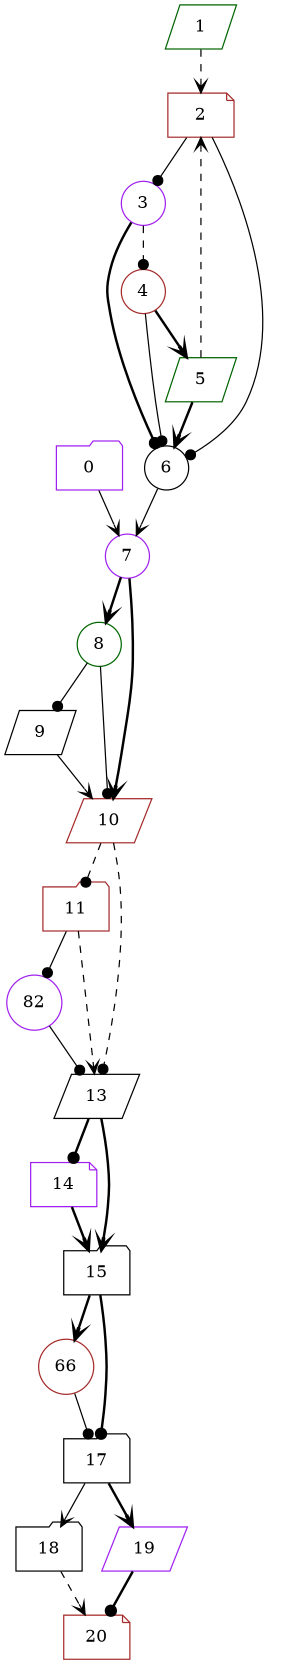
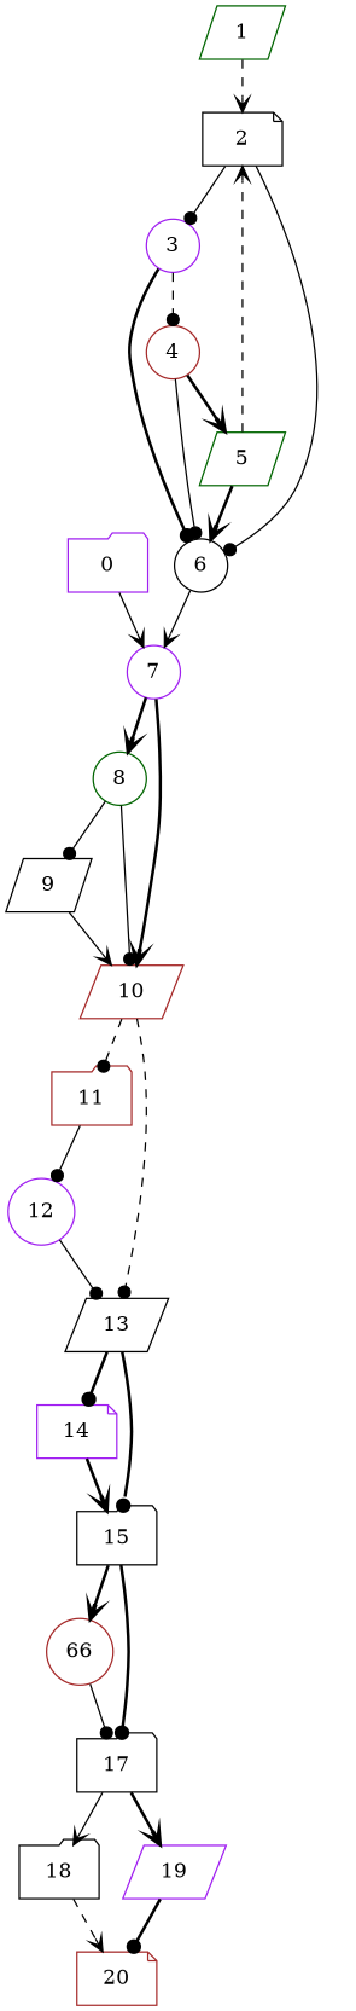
  digraph {
    node [color=purple shape=circle]
    edge [arrowhead=vee style=solid]
    0 [shape=folder]
    7
    1 [color=darkgreen shape=parallelogram]
-   2 [color=brown shape=note]
+   2 [color=black shape=note]
    8 [color=darkgreen]
    10 [color=brown shape=parallelogram]
    3
    6 [color=black]
    4 [color=brown]
    5 [color=darkgreen shape=parallelogram]
    9 [color=black shape=parallelogram]
    11 [color=brown shape=folder]
    13 [color=black shape=parallelogram]
-   12 [label=82]
+   12
    14 [shape=note]
    15 [color=black shape=folder]
    n17 [color=brown label=66]
    17 [color=black shape=folder]
    18 [color=black shape=folder]
    19 [shape=parallelogram]
    20 [color=brown shape=note]
    0 -> 7
    7 -> 8 [style=bold]
    7 -> 10 [style=bold]
    1 -> 2 [style=dashed]
    2 -> 3 [arrowhead=dot]
    2 -> 6 [arrowhead=dot]
    8 -> 10 [arrowhead=dot]
    8 -> 9 [arrowhead=dot]
    10 -> 11 [arrowhead=dot style=dashed]
    10 -> 13 [arrowhead=dot style=dashed]
    3 -> 6 [arrowhead=dot style=bold]
    3 -> 4 [arrowhead=dot style=dashed]
    6 -> 7
    4 -> 6 [arrowhead=dot]
    4 -> 5 [style=bold]
    5 -> 2 [style=dashed]
    5 -> 6 [style=bold]
    9 -> 10
-   11 -> 13 [style=dashed]
    11 -> 12 [arrowhead=dot]
    13 -> 14 [arrowhead=dot style=bold]
-   13 -> 15 [style=bold]
+   13 -> 15 [arrowhead=dot style=bold]
    12 -> 13 [arrowhead=dot]
    14 -> 15 [style=bold]
    15 -> n17 [style=bold]
    15 -> 17 [arrowhead=dot style=bold]
    n17 -> 17 [arrowhead=dot]
    17 -> 18
    17 -> 19 [style=bold]
    18 -> 20 [style=dashed]
    19 -> 20 [arrowhead=dot style=bold]
  }
